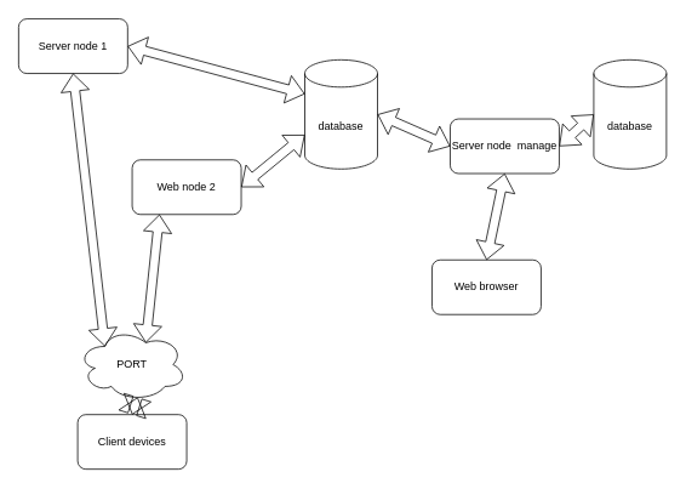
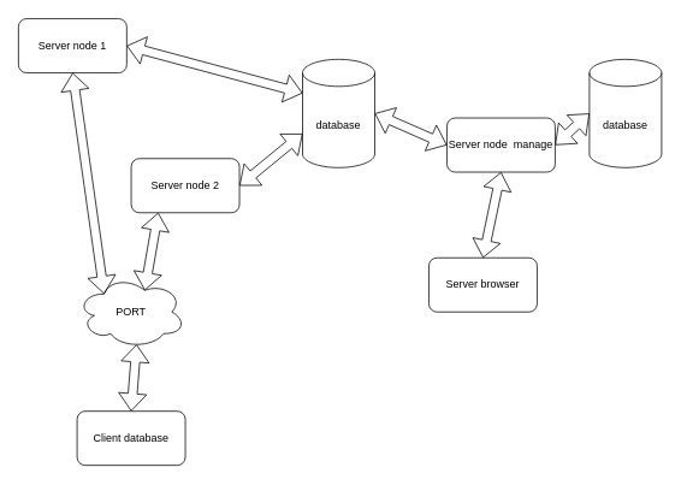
  <mxCell id="0" />
  <mxCell id="1" parent="0" />
  <mxCell id="2" value="database" style="shape=cylinder3;whiteSpace=wrap;html=1;boundedLbl=1;backgroundOutline=1;size=15;" vertex="1" parent="1"><mxGeometry x="335" y="65" width="80" height="120" as="geometry" /></mxCell>
  <mxCell id="3" value="Server node 1" style="rounded=1;whiteSpace=wrap;html=1;" vertex="1" parent="1"><mxGeometry x="20" y="20" width="120" height="60" as="geometry" /></mxCell>
- <mxCell id="4" value="Web node 2" style="rounded=1;whiteSpace=wrap;html=1;" vertex="1" parent="1"><mxGeometry x="145" y="175" width="120" height="60" as="geometry" /></mxCell>
+ <mxCell id="4" value="Server node 2" style="rounded=1;whiteSpace=wrap;html=1;" vertex="1" parent="1"><mxGeometry x="145" y="175" width="120" height="60" as="geometry" /></mxCell>
  <mxCell id="5" value="database" style="shape=cylinder3;whiteSpace=wrap;html=1;boundedLbl=1;backgroundOutline=1;size=15;" vertex="1" parent="1"><mxGeometry x="653" y="65" width="80" height="120" as="geometry" /></mxCell>
  <mxCell id="6" value="Server node&amp;nbsp; manage" style="rounded=1;whiteSpace=wrap;html=1;" vertex="1" parent="1"><mxGeometry x="495" y="130" width="120" height="60" as="geometry" /></mxCell>
  <mxCell id="7" value="" style="shape=flexArrow;endArrow=classic;startArrow=classic;html=1;rounded=0;entryX=0;entryY=0.5;entryDx=0;entryDy=0;entryPerimeter=0;exitX=1;exitY=0.5;exitDx=0;exitDy=0;" edge="1" parent="1" source="6" target="5"><mxGeometry width="100" height="100" relative="1" as="geometry"><mxPoint x="415" y="345" as="sourcePoint" /><mxPoint x="515" y="245" as="targetPoint" /></mxGeometry></mxCell>
  <mxCell id="8" value="" style="shape=flexArrow;endArrow=classic;startArrow=classic;html=1;rounded=0;entryX=0;entryY=0.5;entryDx=0;entryDy=0;exitX=1;exitY=0.5;exitDx=0;exitDy=0;exitPerimeter=0;" edge="1" parent="1" source="2" target="6"><mxGeometry width="100" height="100" relative="1" as="geometry"><mxPoint x="415" y="124.5" as="sourcePoint" /><mxPoint x="475" y="124.5" as="targetPoint" /></mxGeometry></mxCell>
  <mxCell id="9" value="" style="shape=flexArrow;endArrow=classic;startArrow=classic;html=1;rounded=0;entryX=0;entryY=0;entryDx=0;entryDy=82.5;entryPerimeter=0;exitX=1;exitY=0.5;exitDx=0;exitDy=0;" edge="1" parent="1" source="4" target="2"><mxGeometry width="100" height="100" relative="1" as="geometry"><mxPoint x="265" y="355" as="sourcePoint" /><mxPoint x="365" y="255" as="targetPoint" /></mxGeometry></mxCell>
  <mxCell id="10" value="" style="shape=flexArrow;endArrow=classic;startArrow=classic;html=1;rounded=0;entryX=0;entryY=0;entryDx=0;entryDy=37.5;entryPerimeter=0;exitX=1;exitY=0.5;exitDx=0;exitDy=0;" edge="1" parent="1" source="3" target="2"><mxGeometry width="100" height="100" relative="1" as="geometry"><mxPoint x="215" y="235" as="sourcePoint" /><mxPoint x="345" y="180" as="targetPoint" /></mxGeometry></mxCell>
- <mxCell id="11" value="PORT" style="ellipse;shape=cloud;whiteSpace=wrap;html=1;" vertex="1" parent="1"><mxGeometry x="85" y="360" width="120" height="80" as="geometry" /></mxCell>
+ <mxCell id="11" value="PORT" style="ellipse;shape=cloud;whiteSpace=wrap;html=1;" vertex="1" parent="1"><mxGeometry x="85" y="305" width="120" height="80" as="geometry" /></mxCell>
  <mxCell id="12" value="" style="shape=flexArrow;endArrow=classic;startArrow=classic;html=1;rounded=0;entryX=0.25;entryY=0.25;entryDx=0;entryDy=0;entryPerimeter=0;exitX=0.5;exitY=1;exitDx=0;exitDy=0;" edge="1" parent="1" source="3" target="11"><mxGeometry width="100" height="100" relative="1" as="geometry"><mxPoint x="55" y="485" as="sourcePoint" /><mxPoint x="155" y="385" as="targetPoint" /></mxGeometry></mxCell>
  <mxCell id="13" value="" style="shape=flexArrow;endArrow=classic;startArrow=classic;html=1;rounded=0;entryX=0.25;entryY=1;entryDx=0;entryDy=0;exitX=0.625;exitY=0.2;exitDx=0;exitDy=0;exitPerimeter=0;" edge="1" parent="1" source="11" target="4"><mxGeometry width="100" height="100" relative="1" as="geometry"><mxPoint x="225" y="245" as="sourcePoint" /><mxPoint x="355" y="190" as="targetPoint" /></mxGeometry></mxCell>
- <mxCell id="14" value="Client devices" style="rounded=1;whiteSpace=wrap;html=1;" vertex="1" parent="1"><mxGeometry x="85" y="455" width="120" height="60" as="geometry" /></mxCell>
+ <mxCell id="14" value="Client database" style="rounded=1;whiteSpace=wrap;html=1;" vertex="1" parent="1"><mxGeometry x="85" y="455" width="120" height="60" as="geometry" /></mxCell>
  <mxCell id="15" value="" style="shape=flexArrow;endArrow=classic;startArrow=classic;html=1;rounded=0;entryX=0.55;entryY=0.95;entryDx=0;entryDy=0;entryPerimeter=0;exitX=0.5;exitY=0;exitDx=0;exitDy=0;" edge="1" parent="1" source="14" target="11"><mxGeometry width="100" height="100" relative="1" as="geometry"><mxPoint x="235" y="485" as="sourcePoint" /><mxPoint x="335" y="385" as="targetPoint" /></mxGeometry></mxCell>
- <mxCell id="16" value="Web browser" style="rounded=1;whiteSpace=wrap;html=1;" vertex="1" parent="1"><mxGeometry x="475" y="285" width="120" height="60" as="geometry" /></mxCell>
+ <mxCell id="16" value="Server browser" style="rounded=1;whiteSpace=wrap;html=1;" vertex="1" parent="1"><mxGeometry x="475" y="285" width="120" height="60" as="geometry" /></mxCell>
  <mxCell id="17" value="" style="shape=flexArrow;endArrow=classic;startArrow=classic;html=1;rounded=0;entryX=0.5;entryY=1;entryDx=0;entryDy=0;exitX=0.5;exitY=0;exitDx=0;exitDy=0;" edge="1" parent="1" source="16" target="6"><mxGeometry width="100" height="100" relative="1" as="geometry"><mxPoint x="495" y="325" as="sourcePoint" /><mxPoint x="595" y="225" as="targetPoint" /></mxGeometry></mxCell>
